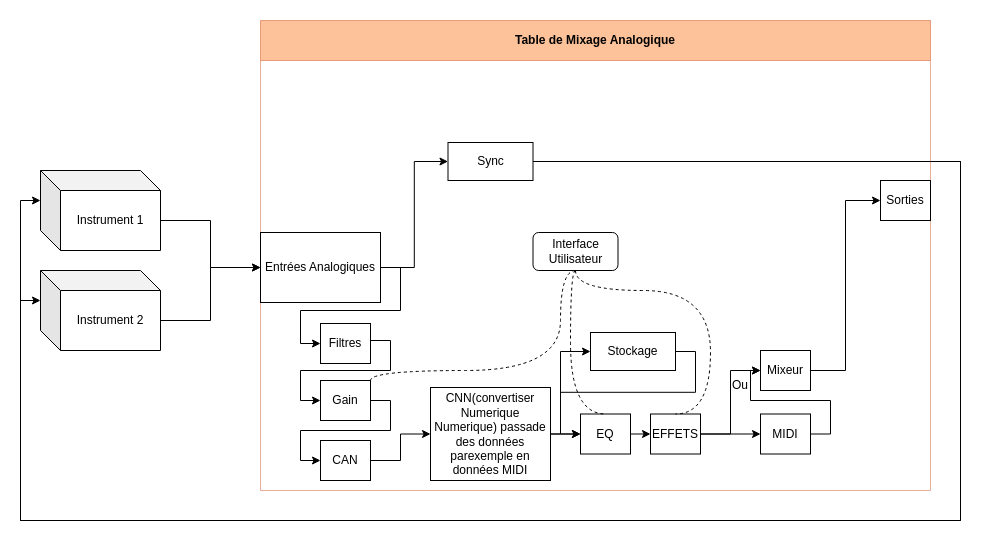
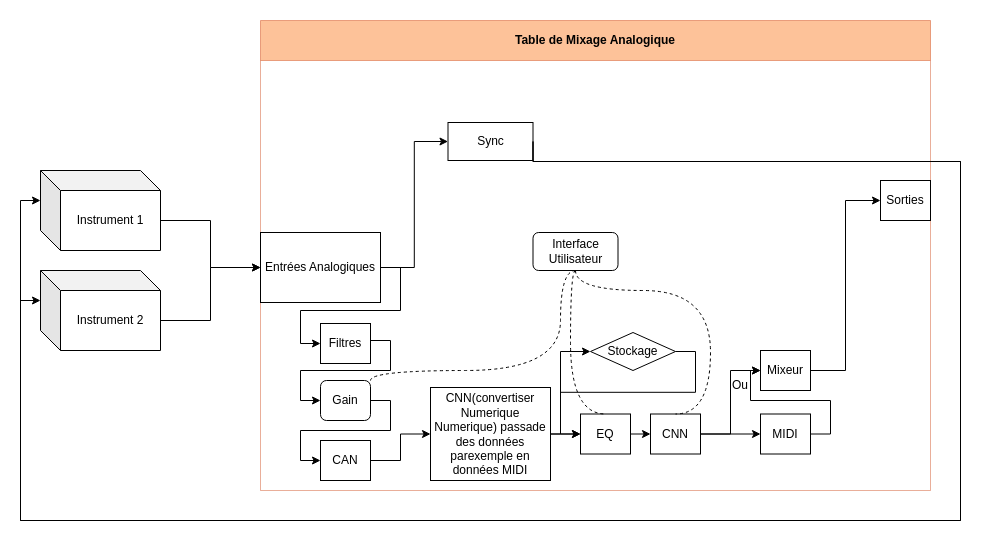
  <mxCell id="0" />
  <mxCell id="1" parent="0" />
  <mxCell id="2" style="edgeStyle=orthogonalEdgeStyle;rounded=0;orthogonalLoop=1;jettySize=auto;html=1;exitX=0;exitY=0;exitDx=120;exitDy=50;exitPerimeter=0;entryX=0;entryY=0.5;entryDx=0;entryDy=0;" parent="1" source="3" target="9" edge="1"><mxGeometry relative="1" as="geometry" /></mxCell>
  <mxCell id="3" value="Instrument 2" style="shape=cube;whiteSpace=wrap;html=1;boundedLbl=1;backgroundOutline=1;darkOpacity=0.05;darkOpacity2=0.1;" parent="1" vertex="1"><mxGeometry x="40" y="270" width="120" height="80" as="geometry" /></mxCell>
  <mxCell id="4" style="edgeStyle=orthogonalEdgeStyle;rounded=0;orthogonalLoop=1;jettySize=auto;html=1;exitX=0;exitY=0;exitDx=120;exitDy=50;exitPerimeter=0;" parent="1" source="5" target="9" edge="1"><mxGeometry relative="1" as="geometry"><mxPoint x="200" y="230" as="targetPoint" /></mxGeometry></mxCell>
  <mxCell id="5" value="Instrument 1" style="shape=cube;whiteSpace=wrap;html=1;boundedLbl=1;backgroundOutline=1;darkOpacity=0.05;darkOpacity2=0.1;" parent="1" vertex="1"><mxGeometry x="40" y="170" width="120" height="80" as="geometry" /></mxCell>
  <mxCell id="6" value="Table de Mixage Analogique" style="swimlane;whiteSpace=wrap;html=1;fillColor=#fa6800;strokeColor=#C73500;startSize=40;fontColor=#000000;opacity=40;" parent="1" vertex="1"><mxGeometry x="260" y="20" width="670" height="470" as="geometry" /></mxCell>
  <mxCell id="7" style="edgeStyle=orthogonalEdgeStyle;rounded=0;orthogonalLoop=1;jettySize=auto;html=1;exitX=1;exitY=0.5;exitDx=0;exitDy=0;entryX=0;entryY=0.5;entryDx=0;entryDy=0;" parent="6" source="9" target="18" edge="1"><mxGeometry relative="1" as="geometry"><Array as="points"><mxPoint x="140" y="247" /><mxPoint x="140" y="290" /><mxPoint x="40" y="290" /><mxPoint x="40" y="323" /></Array></mxGeometry></mxCell>
  <mxCell id="8" style="edgeStyle=orthogonalEdgeStyle;rounded=0;orthogonalLoop=1;jettySize=auto;html=1;exitX=1;exitY=0.5;exitDx=0;exitDy=0;entryX=0;entryY=0.5;entryDx=0;entryDy=0;" parent="6" source="9" target="32" edge="1"><mxGeometry relative="1" as="geometry" /></mxCell>
  <mxCell id="9" value="Entrées Analogiques" style="rounded=0;whiteSpace=wrap;html=1;" parent="6" vertex="1"><mxGeometry y="212" width="120" height="70" as="geometry" /></mxCell>
  <mxCell id="10" style="edgeStyle=orthogonalEdgeStyle;rounded=0;orthogonalLoop=1;jettySize=auto;html=1;exitX=1;exitY=0.5;exitDx=0;exitDy=0;entryX=0;entryY=0.5;entryDx=0;entryDy=0;" parent="6" source="11" target="14" edge="1"><mxGeometry relative="1" as="geometry" /></mxCell>
  <mxCell id="11" value="CAN" style="rounded=0;whiteSpace=wrap;html=1;" parent="6" vertex="1"><mxGeometry x="60" y="420" width="50" height="40" as="geometry" /></mxCell>
  <mxCell id="12" style="edgeStyle=orthogonalEdgeStyle;rounded=0;orthogonalLoop=1;jettySize=auto;html=1;exitX=1;exitY=0.5;exitDx=0;exitDy=0;entryX=0;entryY=0.5;entryDx=0;entryDy=0;" parent="6" source="14" target="22" edge="1"><mxGeometry relative="1" as="geometry" /></mxCell>
  <mxCell id="13" style="edgeStyle=orthogonalEdgeStyle;rounded=0;orthogonalLoop=1;jettySize=auto;html=1;exitX=1;exitY=0.5;exitDx=0;exitDy=0;entryX=0;entryY=0.5;entryDx=0;entryDy=0;" parent="6" source="14" target="16" edge="1"><mxGeometry relative="1" as="geometry"><Array as="points"><mxPoint x="300" y="413" /><mxPoint x="300" y="331" /></Array></mxGeometry></mxCell>
  <mxCell id="14" value="CNN(convertiser Numerique Numerique) passade des données parexemple en données MIDI" style="rounded=0;whiteSpace=wrap;html=1;" parent="6" vertex="1"><mxGeometry x="170" y="367" width="120" height="93" as="geometry" /></mxCell>
  <mxCell id="15" style="edgeStyle=orthogonalEdgeStyle;rounded=0;orthogonalLoop=1;jettySize=auto;html=1;exitX=1;exitY=0.5;exitDx=0;exitDy=0;entryX=0;entryY=0.5;entryDx=0;entryDy=0;" parent="6" source="16" target="22" edge="1"><mxGeometry relative="1" as="geometry" /></mxCell>
- <mxCell id="16" value="Stockage" style="rounded=0;whiteSpace=wrap;html=1;" parent="6" vertex="1"><mxGeometry x="330" y="312" width="85" height="38" as="geometry" /></mxCell>
+ <mxCell id="16" value="Stockage" style="rhombus;whiteSpace=wrap;html=1;" parent="6" vertex="1"><mxGeometry x="330" y="312" width="85" height="38" as="geometry" /></mxCell>
  <mxCell id="17" style="edgeStyle=orthogonalEdgeStyle;rounded=0;orthogonalLoop=1;jettySize=auto;html=1;exitX=1;exitY=0.5;exitDx=0;exitDy=0;entryX=0;entryY=0.5;entryDx=0;entryDy=0;" parent="6" source="18" target="20" edge="1"><mxGeometry relative="1" as="geometry"><Array as="points"><mxPoint x="110" y="320" /><mxPoint x="130" y="320" /><mxPoint x="130" y="350" /><mxPoint x="40" y="350" /><mxPoint x="40" y="380" /></Array></mxGeometry></mxCell>
  <mxCell id="18" value="Filtres" style="rounded=0;whiteSpace=wrap;html=1;" parent="6" vertex="1"><mxGeometry x="60" y="303" width="50" height="40" as="geometry" /></mxCell>
  <mxCell id="19" style="edgeStyle=orthogonalEdgeStyle;rounded=0;orthogonalLoop=1;jettySize=auto;html=1;exitX=1;exitY=0.5;exitDx=0;exitDy=0;entryX=0;entryY=0.5;entryDx=0;entryDy=0;" parent="6" source="20" target="11" edge="1"><mxGeometry relative="1" as="geometry"><mxPoint x="60" y="440" as="targetPoint" /><Array as="points"><mxPoint x="130" y="380" /><mxPoint x="130" y="410" /><mxPoint x="40" y="410" /><mxPoint x="40" y="440" /></Array></mxGeometry></mxCell>
- <mxCell id="20" value="Gain" style="rounded=0;whiteSpace=wrap;html=1;" parent="6" vertex="1"><mxGeometry x="60" y="360" width="50" height="40" as="geometry" /></mxCell>
+ <mxCell id="20" value="Gain" style="whiteSpace=wrap;html=1;rounded=1;" parent="6" vertex="1"><mxGeometry x="60" y="360" width="50" height="40" as="geometry" /></mxCell>
  <mxCell id="21" style="edgeStyle=orthogonalEdgeStyle;rounded=0;orthogonalLoop=1;jettySize=auto;html=1;exitX=1;exitY=0.5;exitDx=0;exitDy=0;entryX=0;entryY=0.5;entryDx=0;entryDy=0;" parent="6" source="22" target="25" edge="1"><mxGeometry relative="1" as="geometry" /></mxCell>
  <mxCell id="22" value="EQ" style="rounded=0;whiteSpace=wrap;html=1;" parent="6" vertex="1"><mxGeometry x="320" y="393.5" width="50" height="40" as="geometry" /></mxCell>
  <mxCell id="23" style="edgeStyle=orthogonalEdgeStyle;rounded=0;orthogonalLoop=1;jettySize=auto;html=1;exitX=1;exitY=0.5;exitDx=0;exitDy=0;entryX=0;entryY=0.5;entryDx=0;entryDy=0;" parent="6" source="25" target="27" edge="1"><mxGeometry relative="1" as="geometry" /></mxCell>
  <mxCell id="24" style="edgeStyle=orthogonalEdgeStyle;rounded=0;orthogonalLoop=1;jettySize=auto;html=1;exitX=1;exitY=0.5;exitDx=0;exitDy=0;entryX=0;entryY=0.5;entryDx=0;entryDy=0;" parent="6" source="25" target="29" edge="1"><mxGeometry relative="1" as="geometry" /></mxCell>
- <mxCell id="25" value="EFFETS" style="rounded=0;whiteSpace=wrap;html=1;" parent="6" vertex="1"><mxGeometry x="390" y="393.5" width="50" height="40" as="geometry" /></mxCell>
+ <mxCell id="25" value="CNN" style="rounded=0;whiteSpace=wrap;html=1;" parent="6" vertex="1"><mxGeometry x="390" y="393.5" width="50" height="40" as="geometry" /></mxCell>
  <mxCell id="26" style="edgeStyle=orthogonalEdgeStyle;rounded=0;orthogonalLoop=1;jettySize=auto;html=1;exitX=1;exitY=0.5;exitDx=0;exitDy=0;entryX=0;entryY=0.5;entryDx=0;entryDy=0;" parent="6" source="27" target="29" edge="1"><mxGeometry relative="1" as="geometry"><Array as="points"><mxPoint x="570" y="414" /><mxPoint x="570" y="380" /><mxPoint x="490" y="380" /><mxPoint x="490" y="350" /></Array></mxGeometry></mxCell>
  <mxCell id="27" value="MIDI" style="rounded=0;whiteSpace=wrap;html=1;" parent="6" vertex="1"><mxGeometry x="500" y="393.5" width="50" height="40" as="geometry" /></mxCell>
  <mxCell id="28" style="edgeStyle=orthogonalEdgeStyle;rounded=0;orthogonalLoop=1;jettySize=auto;html=1;exitX=1;exitY=0.5;exitDx=0;exitDy=0;entryX=0;entryY=0.5;entryDx=0;entryDy=0;" parent="6" source="29" target="31" edge="1"><mxGeometry relative="1" as="geometry" /></mxCell>
  <mxCell id="29" value="Mixeur" style="rounded=0;whiteSpace=wrap;html=1;" parent="6" vertex="1"><mxGeometry x="500" y="330" width="50" height="40" as="geometry" /></mxCell>
  <mxCell id="30" value="Ou" style="text;html=1;align=center;verticalAlign=middle;whiteSpace=wrap;rounded=0;" parent="6" vertex="1"><mxGeometry x="450" y="350" width="60" height="30" as="geometry" /></mxCell>
  <mxCell id="31" value="Sorties" style="rounded=0;whiteSpace=wrap;html=1;" parent="6" vertex="1"><mxGeometry x="620" y="160" width="50" height="40" as="geometry" /></mxCell>
- <mxCell id="32" value="Sync" style="rounded=0;whiteSpace=wrap;html=1;" parent="6" vertex="1"><mxGeometry x="187.5" y="122" width="85" height="38" as="geometry" /></mxCell>
+ <mxCell id="32" value="Sync" style="rounded=0;whiteSpace=wrap;html=1;" parent="6" vertex="1"><mxGeometry x="187.5" y="102" width="85" height="38" as="geometry" /></mxCell>
  <mxCell id="33" style="rounded=0;orthogonalLoop=1;jettySize=auto;html=1;exitX=0.5;exitY=1;exitDx=0;exitDy=0;dashed=1;entryX=1;entryY=0;entryDx=0;entryDy=0;endArrow=none;endFill=0;edgeStyle=orthogonalEdgeStyle;curved=1;" parent="6" source="35" target="20" edge="1"><mxGeometry relative="1" as="geometry"><mxPoint x="200" y="330" as="targetPoint" /><Array as="points"><mxPoint x="300" y="250" /><mxPoint x="300" y="350" /><mxPoint x="110" y="350" /></Array></mxGeometry></mxCell>
  <mxCell id="34" style="rounded=0;orthogonalLoop=1;jettySize=auto;html=1;exitX=0.5;exitY=1;exitDx=0;exitDy=0;entryX=0.5;entryY=0;entryDx=0;entryDy=0;dashed=1;endArrow=none;endFill=0;edgeStyle=orthogonalEdgeStyle;curved=1;" parent="6" source="35" target="22" edge="1"><mxGeometry relative="1" as="geometry"><Array as="points"><mxPoint x="310" y="250" /><mxPoint x="310" y="393" /></Array></mxGeometry></mxCell>
  <mxCell id="35" value="Interface Utilisateur" style="whiteSpace=wrap;html=1;rounded=1;" parent="6" vertex="1"><mxGeometry x="272.5" y="212" width="85" height="38" as="geometry" /></mxCell>
  <mxCell id="36" style="rounded=0;orthogonalLoop=1;jettySize=auto;html=1;exitX=0.5;exitY=1;exitDx=0;exitDy=0;entryX=0.5;entryY=0;entryDx=0;entryDy=0;dashed=1;endArrow=none;endFill=0;edgeStyle=orthogonalEdgeStyle;curved=1;" parent="6" source="35" target="25" edge="1"><mxGeometry relative="1" as="geometry"><mxPoint x="355" y="288" as="sourcePoint" /><mxPoint x="355" y="404" as="targetPoint" /><Array as="points"><mxPoint x="315" y="270" /><mxPoint x="450" y="270" /><mxPoint x="450" y="393" /></Array></mxGeometry></mxCell>
  <mxCell id="37" style="edgeStyle=orthogonalEdgeStyle;rounded=0;orthogonalLoop=1;jettySize=auto;html=1;exitX=1;exitY=0.5;exitDx=0;exitDy=0;entryX=0;entryY=0;entryDx=0;entryDy=30;entryPerimeter=0;" parent="1" source="32" target="5" edge="1"><mxGeometry relative="1" as="geometry"><mxPoint x="220" y="170" as="targetPoint" /><Array as="points"><mxPoint x="960" y="161" /><mxPoint x="960" y="520" /><mxPoint x="20" y="520" /><mxPoint x="20" y="200" /></Array></mxGeometry></mxCell>
  <mxCell id="38" style="edgeStyle=orthogonalEdgeStyle;rounded=0;orthogonalLoop=1;jettySize=auto;html=1;exitX=1;exitY=0.5;exitDx=0;exitDy=0;entryX=0;entryY=0;entryDx=0;entryDy=30;entryPerimeter=0;" parent="1" source="32" target="3" edge="1"><mxGeometry relative="1" as="geometry"><Array as="points"><mxPoint x="960" y="161" /><mxPoint x="960" y="520" /><mxPoint x="20" y="520" /><mxPoint x="20" y="300" /></Array></mxGeometry></mxCell>
